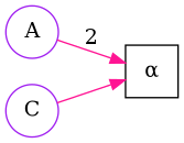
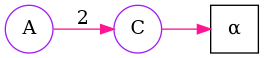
  digraph {
    rankdir=LR
    node [color=purple shape=circle]
    edge [color=deeppink]
    n1 [label=A]
    n2 [label=<&#945;> shape=square color=""]
    n3 [label=C]
-   n1 -> n2 [label=2]
+   n1 -> n3 [label=2]
    n3 -> n2
  }
